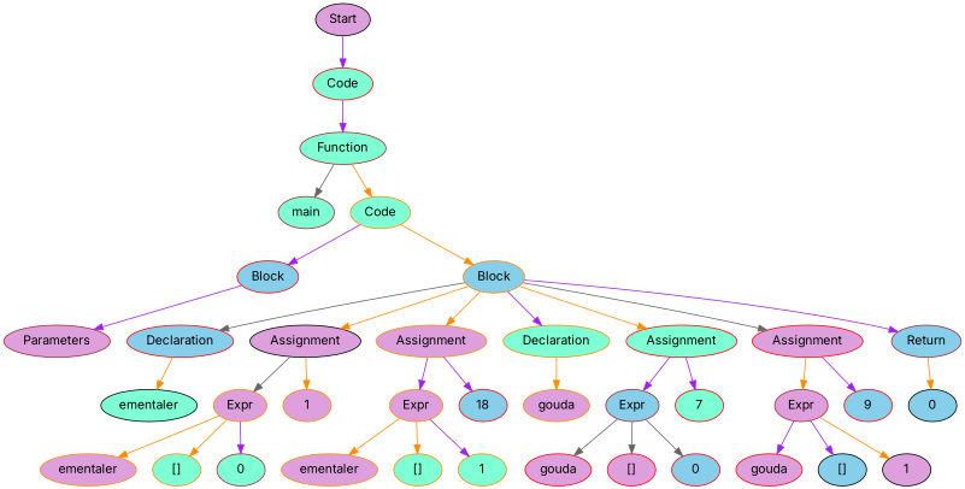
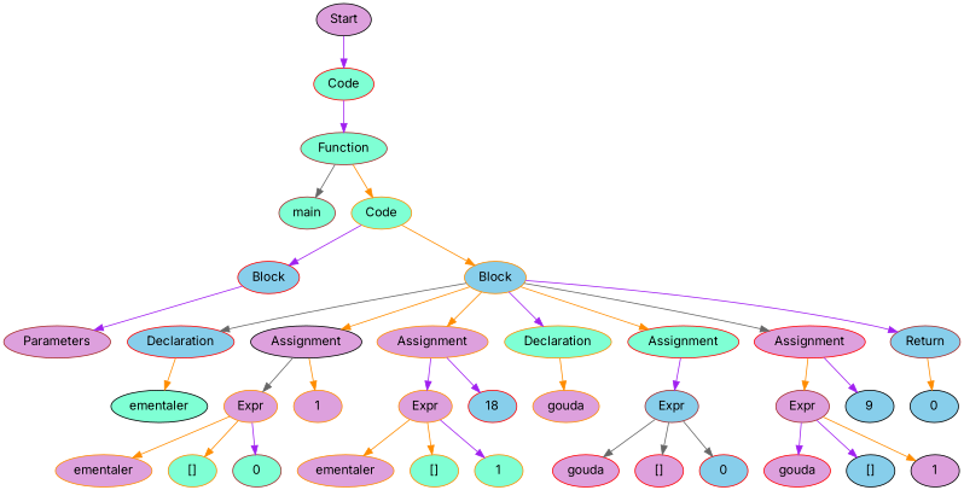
  digraph {
    fontname=Inter
    node [color=darkorange fillcolor=plum fontname=Inter style=filled]
    edge [color=purple fontname=Inter]
    n1 [color=black label=Start]
    n2 [color=red fillcolor=aquamarine label=Code]
    n3 [color=brown fillcolor=aquamarine label=Function]
    n4 [color=brown fillcolor=aquamarine label=main]
    n5 [fillcolor=aquamarine label=Code]
    n6 [color=red fillcolor=skyblue label=Block]
    n7 [fillcolor=skyblue label=Block]
    n8 [color=brown label=Parameters]
    n9 [color=red fillcolor=skyblue label=Declaration]
    n10 [color=black label=Assignment]
    n11 [label=Assignment]
    n12 [fillcolor=aquamarine label=Declaration]
    n13 [color=red fillcolor=aquamarine label=Assignment]
    n14 [color=red label=Assignment]
    n15 [color=brown fillcolor=skyblue label=Return]
    n16 [color=black fillcolor=aquamarine label=ementaler]
    n17 [label=Expr]
    n18 [label=1]
    n19 [label=Expr]
    n20 [color=red fillcolor=skyblue label=18]
    n21 [label=gouda]
    n22 [color=brown fillcolor=skyblue label=Expr]
-   n23 [color=red fillcolor=aquamarine label=7]
    n24 [color=brown label=Expr]
-   n25 [color=red fillcolor=skyblue label=9]
+   n25 [color=black fillcolor=skyblue label=9]
    n26 [color=black fillcolor=skyblue label=0]
    n27 [label=ementaler]
    n28 [fillcolor=aquamarine label="[]"]
    n29 [color=brown fillcolor=aquamarine label=0]
    n30 [label=ementaler]
    n31 [fillcolor=aquamarine label="[]"]
    n32 [fillcolor=aquamarine label=1]
    n33 [color=red label=gouda]
    n34 [color=red label="[]"]
    n35 [color=red fillcolor=skyblue label=0]
    n36 [color=red label=gouda]
    n37 [color=black fillcolor=skyblue label="[]"]
    n38 [color=black label=1]
    n1 -> n2
    n2 -> n3
    n3 -> n4 [color=gray40]
    n3 -> n5 [color=darkorange]
    n5 -> n6
    n5 -> n7 [color=darkorange]
    n6 -> n8
    n7 -> n9 [color=gray40]
    n7 -> n10 [color=darkorange]
    n7 -> n11 [color=darkorange]
    n7 -> n12
    n7 -> n13 [color=darkorange]
    n7 -> n14 [color=gray40]
    n7 -> n15
    n9 -> n16 [color=darkorange]
    n10 -> n17 [color=gray40]
    n10 -> n18 [color=darkorange]
    n11 -> n19
    n11 -> n20
    n12 -> n21 [color=darkorange]
    n13 -> n22
-   n13 -> n23
    n14 -> n24 [color=darkorange]
    n14 -> n25
    n15 -> n26 [color=darkorange]
    n17 -> n27 [color=darkorange]
    n17 -> n28 [color=darkorange]
    n17 -> n29
    n19 -> n30 [color=darkorange]
    n19 -> n31 [color=darkorange]
    n19 -> n32
    n22 -> n33 [color=gray40]
    n22 -> n34 [color=gray40]
    n22 -> n35 [color=gray40]
    n24 -> n36
    n24 -> n37
    n24 -> n38 [color=darkorange]
  }
